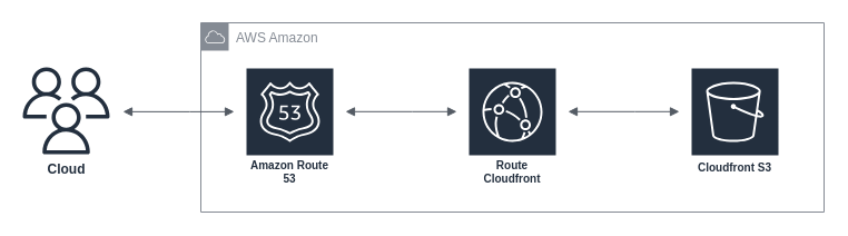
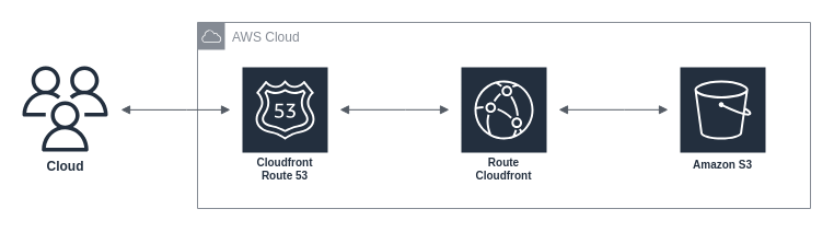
  <mxCell id="0" />
  <mxCell id="1" parent="0" />
- <mxCell id="2" value="AWS Amazon" style="outlineConnect=0;gradientColor=none;html=1;whiteSpace=wrap;fontSize=12;fontStyle=0;shape=mxgraph.aws4.group;grIcon=mxgraph.aws4.group_aws_cloud;strokeColor=#858B94;fillColor=none;verticalAlign=top;align=left;spacingLeft=30;fontColor=#858B94;dashed=0;" vertex="1" parent="1"><mxGeometry x="180" y="20" width="560" height="170" as="geometry" /></mxCell>
- <mxCell id="3" value="Cloudfront S3" style="outlineConnect=0;fontColor=#232F3E;gradientColor=none;strokeColor=#ffffff;fillColor=#232F3E;dashed=0;verticalLabelPosition=middle;verticalAlign=bottom;align=center;html=1;whiteSpace=wrap;fontSize=10;fontStyle=1;spacing=3;shape=mxgraph.aws4.productIcon;prIcon=mxgraph.aws4.s3;" vertex="1" parent="1"><mxGeometry x="620" y="60" width="80" height="100" as="geometry" /></mxCell>
+ <mxCell id="2" value="AWS Cloud" style="outlineConnect=0;gradientColor=none;html=1;whiteSpace=wrap;fontSize=12;fontStyle=0;shape=mxgraph.aws4.group;grIcon=mxgraph.aws4.group_aws_cloud;strokeColor=#858B94;fillColor=none;verticalAlign=top;align=left;spacingLeft=30;fontColor=#858B94;dashed=0;" vertex="1" parent="1"><mxGeometry x="180" y="20" width="560" height="170" as="geometry" /></mxCell>
+ <mxCell id="3" value="Amazon S3" style="outlineConnect=0;fontColor=#232F3E;gradientColor=none;strokeColor=#ffffff;fillColor=#232F3E;dashed=0;verticalLabelPosition=middle;verticalAlign=bottom;align=center;html=1;whiteSpace=wrap;fontSize=10;fontStyle=1;spacing=3;shape=mxgraph.aws4.productIcon;prIcon=mxgraph.aws4.s3;" vertex="1" parent="1"><mxGeometry x="620" y="60" width="80" height="100" as="geometry" /></mxCell>
  <mxCell id="4" value="Route Cloudfront" style="outlineConnect=0;fontColor=#232F3E;gradientColor=none;strokeColor=#ffffff;fillColor=#232F3E;dashed=0;verticalLabelPosition=middle;verticalAlign=bottom;align=center;html=1;whiteSpace=wrap;fontSize=10;fontStyle=1;spacing=3;shape=mxgraph.aws4.productIcon;prIcon=mxgraph.aws4.cloudfront;" vertex="1" parent="1"><mxGeometry x="420" y="60" width="80" height="110" as="geometry" /></mxCell>
- <mxCell id="5" value="Amazon Route 53" style="outlineConnect=0;fontColor=#232F3E;gradientColor=none;strokeColor=#ffffff;fillColor=#232F3E;dashed=0;verticalLabelPosition=middle;verticalAlign=bottom;align=center;html=1;whiteSpace=wrap;fontSize=10;fontStyle=1;spacing=3;shape=mxgraph.aws4.productIcon;prIcon=mxgraph.aws4.route_53;" vertex="1" parent="1"><mxGeometry x="220" y="60" width="80" height="110" as="geometry" /></mxCell>
+ <mxCell id="5" value="Cloudfront Route 53" style="outlineConnect=0;fontColor=#232F3E;gradientColor=none;strokeColor=#ffffff;fillColor=#232F3E;dashed=0;verticalLabelPosition=middle;verticalAlign=bottom;align=center;html=1;whiteSpace=wrap;fontSize=10;fontStyle=1;spacing=3;shape=mxgraph.aws4.productIcon;prIcon=mxgraph.aws4.route_53;" vertex="1" parent="1"><mxGeometry x="220" y="60" width="80" height="110" as="geometry" /></mxCell>
  <mxCell id="6" value="Cloud" style="outlineConnect=0;fontColor=#232F3E;gradientColor=none;fillColor=#232F3E;strokeColor=none;dashed=0;verticalLabelPosition=bottom;verticalAlign=top;align=center;html=1;fontSize=12;fontStyle=1;aspect=fixed;pointerEvents=1;shape=mxgraph.aws4.users;labelBackgroundColor=#ffffff;" vertex="1" parent="1"><mxGeometry x="20" y="60" width="78" height="78" as="geometry" /></mxCell>
  <mxCell id="7" value="" style="edgeStyle=orthogonalEdgeStyle;html=1;endArrow=block;elbow=vertical;startArrow=block;startFill=1;endFill=1;strokeColor=#545B64;rounded=0;" edge="1" parent="1"><mxGeometry width="100" relative="1" as="geometry"><mxPoint x="110" y="99.86" as="sourcePoint" /><mxPoint x="210" y="99.86" as="targetPoint" /><Array as="points"><mxPoint x="170" y="99.86" /><mxPoint x="170" y="99.86" /></Array></mxGeometry></mxCell>
  <mxCell id="8" value="" style="edgeStyle=orthogonalEdgeStyle;html=1;endArrow=block;elbow=vertical;startArrow=block;startFill=1;endFill=1;strokeColor=#545B64;rounded=0;" edge="1" parent="1"><mxGeometry width="100" relative="1" as="geometry"><mxPoint x="310" y="99.8" as="sourcePoint" /><mxPoint x="410" y="99.8" as="targetPoint" /><Array as="points"><mxPoint x="370" y="99.8" /><mxPoint x="370" y="99.8" /></Array></mxGeometry></mxCell>
  <mxCell id="9" value="" style="edgeStyle=orthogonalEdgeStyle;html=1;endArrow=block;elbow=vertical;startArrow=block;startFill=1;endFill=1;strokeColor=#545B64;rounded=0;" edge="1" parent="1"><mxGeometry width="100" relative="1" as="geometry"><mxPoint x="510" y="99.8" as="sourcePoint" /><mxPoint x="610" y="99.8" as="targetPoint" /><Array as="points"><mxPoint x="570" y="99.8" /><mxPoint x="570" y="99.8" /></Array></mxGeometry></mxCell>
